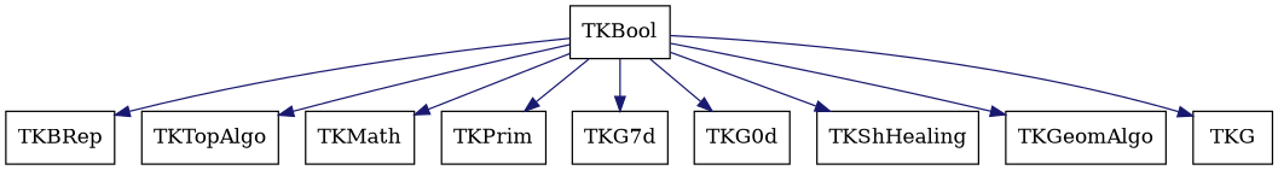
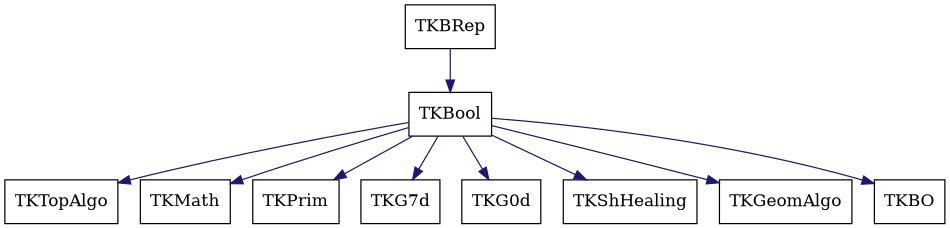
  digraph {
    aspect=1
    node [shape=box]
    edge [color=midnightblue style=solid]
    TKBool
    TKBRep
    TKTopAlgo
    TKMath
    TKPrim
    n6 [label=TKG7d]
    n7 [label=TKG0d]
    TKShHealing
    TKGeomAlgo
-   TKBO [label=TKG]
-   TKBool -> TKBRep
+   TKBO
+   TKBRep -> TKBool
    TKBool -> TKTopAlgo
    TKBool -> TKMath
    TKBool -> TKPrim
    TKBool -> n6
    TKBool -> n7
    TKBool -> TKShHealing
    TKBool -> TKGeomAlgo
    TKBool -> TKBO
  }
